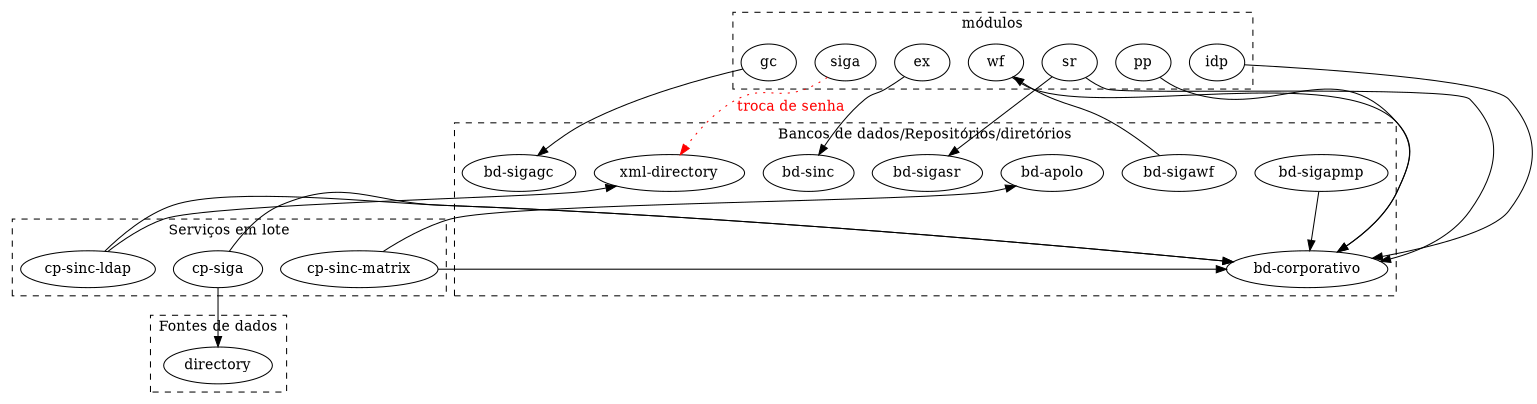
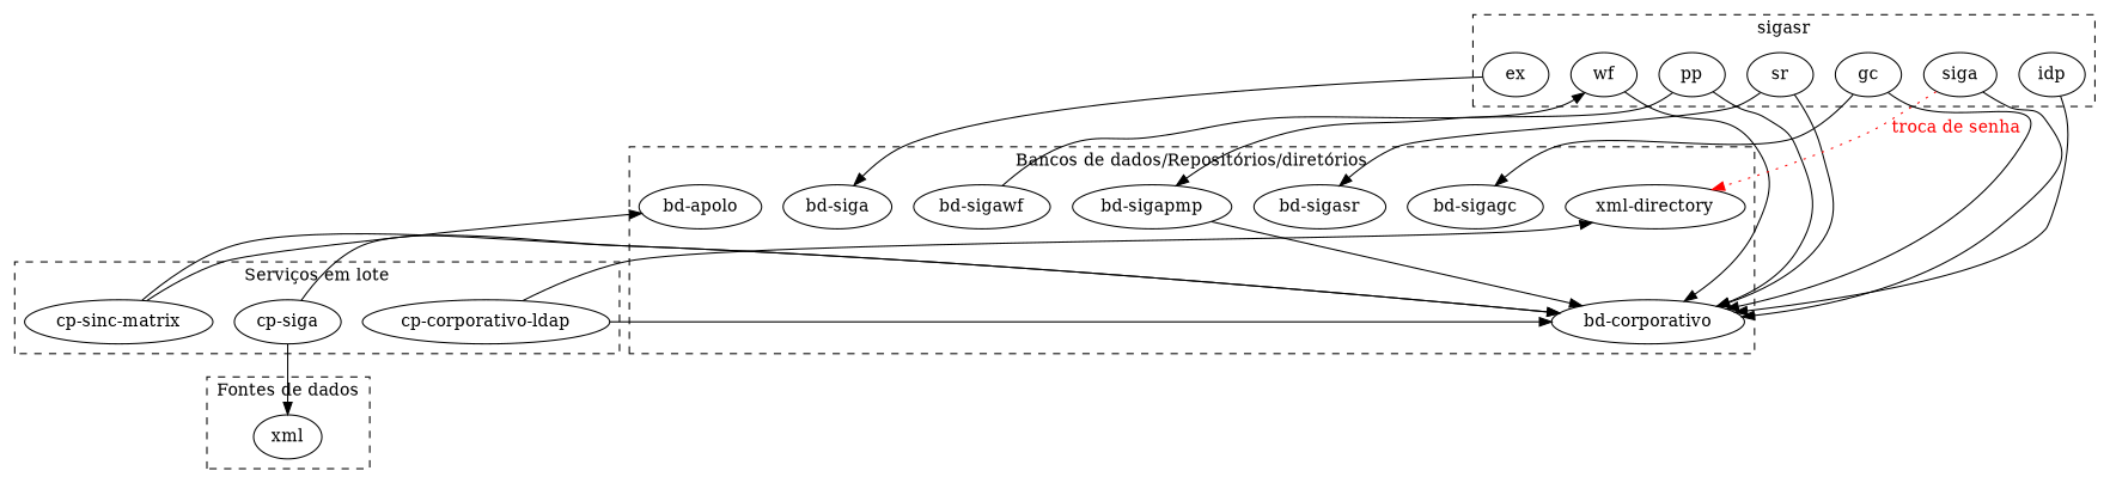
  digraph {
    pp
    ex
    wf
    sr
    gc
    idp
    siga
    "bd-sigapmp"
-   "bd-siga" [label="bd-sinc"]
+   "bd-siga"
    "bd-sigawf"
    "bd-sigasr"
    "bd-sigagc"
    "bd-corporativo"
    n14 [label="xml-directory"]
    "bd-apolo"
    n16 [label="cp-siga"]
-   "cp-sinc-ldap"
+   "cp-sinc-ldap" [label="cp-corporativo-ldap"]
    "cp-sinc-matrix"
-   xml [label=directory]
+   xml
    subgraph cluster_1 {
-     label="módulos"
+     label=sigasr
      style=dashed
      pp
      ex
      wf
      sr
      gc
      idp
      siga
    }
    subgraph cluster_2 {
      label="Bancos de dados/Repositórios/diretórios"
      style=dashed
      "bd-sigapmp"
      "bd-siga"
      "bd-sigawf"
      "bd-sigasr"
      "bd-sigagc"
      "bd-corporativo"
      n14
      "bd-apolo"
    }
    subgraph cluster_3 {
      label="Serviços em lote"
      style=dashed
      n16
      "cp-sinc-ldap"
      "cp-sinc-matrix"
    }
    subgraph cluster_4 {
      label="Fontes de dados"
      style=dashed
      xml
    }
+   pp -> "bd-sigapmp"
    pp -> "bd-corporativo"
    ex -> "bd-siga"
    wf -> "bd-siga" [style=invis]
    wf -> "bd-corporativo"
    sr -> "bd-sigasr"
    sr -> "bd-corporativo"
    gc -> "bd-sigagc"
+   gc -> "bd-corporativo"
    idp -> "bd-corporativo"
+   siga -> "bd-corporativo"
    siga -> n14 [color=red fontcolor=red label="troca de senha" style=dotted]
    "bd-sigapmp" -> "bd-corporativo"
    "bd-siga" -> n16 [style=invis]
    "bd-sigawf" -> wf
    "bd-sigagc" -> "cp-sinc-ldap" [style=invis]
    "bd-corporativo" -> n16 [style=invis]
    "bd-apolo" -> "cp-sinc-matrix" [style=invis]
    n16 -> "bd-corporativo"
    n16 -> xml
    "cp-sinc-ldap" -> "bd-corporativo"
    "cp-sinc-ldap" -> n14
    "cp-sinc-matrix" -> "bd-corporativo"
    "cp-sinc-matrix" -> "bd-apolo" [constraint=false]
  }
